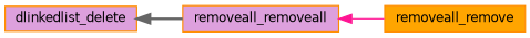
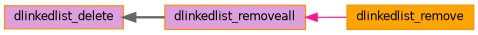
  digraph {
    rankdir=LR
    node [color=darkorange fillcolor=plum fontname=Helvetica fontsize=10 shape=record style=filled]
    edge [dir=back fontname=Helvetica fontsize=10 labelfontname=Helvetica labelfontsize=10]
    n1 [fontcolor=black height=0.2 label=dlinkedlist_delete width=0.4]
-   n2 [height=0.2 label=removeall_removeall width=0.4]
-   n3 [fillcolor=orange height=0.2 label=removeall_remove width=0.4]
+   n2 [height=0.2 label=dlinkedlist_removeall width=0.4]
+   n3 [fillcolor=orange height=0.2 label=dlinkedlist_remove width=0.4]
    n1 -> n2 [color=gray40 style=bold]
    n2 -> n3 [color=deeppink style=solid]
  }
